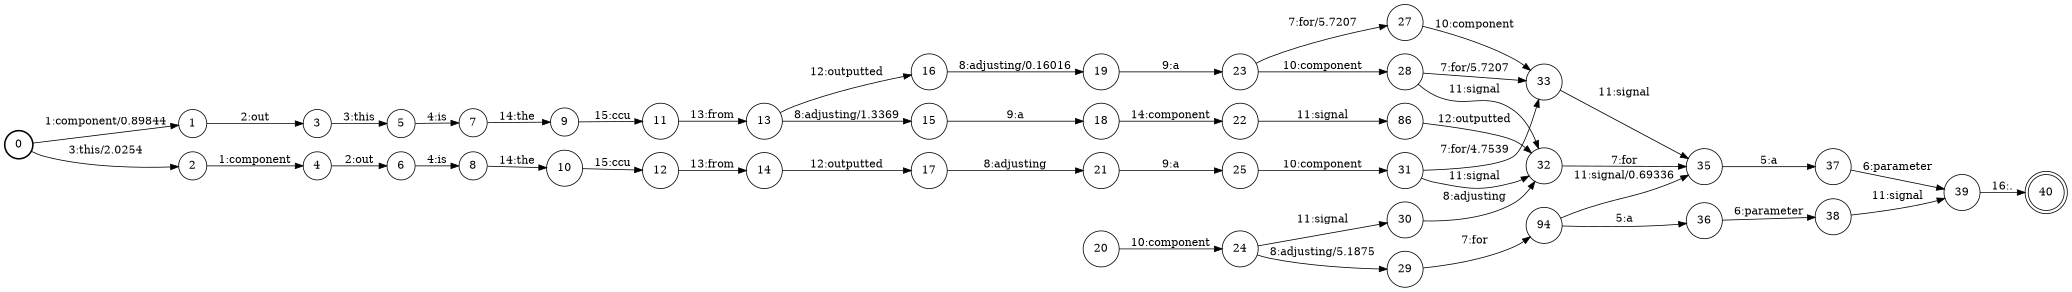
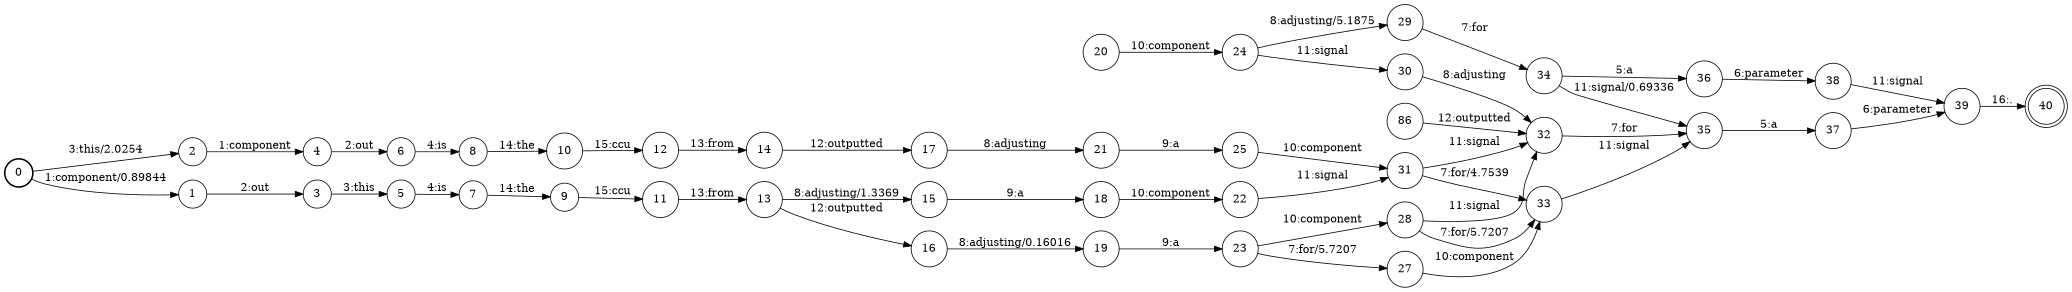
  digraph {
    nodesep=0.25
    rankdir=LR
    ranksep=0.4
    node [fontsize=14 shape=circle style=solid]
    edge [fontsize=14]
    n1 [label=0 style=bold]
    n2 [label=1]
    n3 [label=2]
    n4 [label=3]
    n5 [label=4]
    n6 [label=5]
    n7 [label=6]
    n8 [label=7]
    n9 [label=8]
    n10 [label=9]
    n11 [label=10]
    n12 [label=11]
    n13 [label=12]
    n14 [label=13]
    n15 [label=14]
    n16 [label=15]
    n17 [label=16]
    n18 [label=17]
    n19 [label=18]
    n20 [label=19]
    n21 [label=21]
    n22 [label=22]
    n23 [label=23]
    n24 [label=20]
    n25 [label=24]
    n26 [label=25]
    n27 [label=86]
    n28 [label=28]
    n29 [label=27]
    n30 [label=29]
    n31 [label=30]
    n32 [label=31]
    n33 [label=32]
    n34 [label=33]
-   n35 [label=94]
+   n35 [label=34]
    n36 [label=35]
    n37 [label=36]
    n38 [label=37]
    n39 [label=38]
    n40 [label=39]
    n41 [label=40 shape=doublecircle]
    n1 -> n2 [label="1:component/0.89844"]
    n1 -> n3 [label="3:this/2.0254"]
    n2 -> n4 [label="2:out"]
    n3 -> n5 [label="1:component"]
    n4 -> n6 [label="3:this"]
    n5 -> n7 [label="2:out"]
    n6 -> n8 [label="4:is"]
    n7 -> n9 [label="4:is"]
    n8 -> n10 [label="14:the"]
    n9 -> n11 [label="14:the"]
    n10 -> n12 [label="15:ccu"]
    n11 -> n13 [label="15:ccu"]
    n12 -> n14 [label="13:from"]
    n13 -> n15 [label="13:from"]
    n14 -> n16 [label="8:adjusting/1.3369"]
    n14 -> n17 [label="12:outputted"]
    n15 -> n18 [label="12:outputted"]
    n16 -> n19 [label="9:a"]
    n17 -> n20 [label="8:adjusting/0.16016"]
    n18 -> n21 [label="8:adjusting"]
-   n19 -> n22 [label="14:component"]
+   n19 -> n22 [label="10:component"]
    n20 -> n23 [label="9:a"]
    n21 -> n26 [label="9:a"]
-   n22 -> n27 [label="11:signal"]
+   n22 -> n32 [label="11:signal"]
    n23 -> n28 [label="10:component"]
    n23 -> n29 [label="7:for/5.7207"]
    n24 -> n25 [label="10:component"]
    n25 -> n30 [label="8:adjusting/5.1875"]
    n25 -> n31 [label="11:signal"]
    n26 -> n32 [label="10:component"]
    n27 -> n33 [label="12:outputted"]
    n28 -> n33 [label="11:signal"]
    n28 -> n34 [label="7:for/5.7207"]
    n29 -> n34 [label="10:component"]
    n30 -> n35 [label="7:for"]
    n31 -> n33 [label="8:adjusting"]
    n32 -> n33 [label="11:signal"]
    n32 -> n34 [label="7:for/4.7539"]
    n33 -> n36 [label="7:for"]
    n34 -> n36 [label="11:signal"]
    n35 -> n36 [label="11:signal/0.69336"]
    n35 -> n37 [label="5:a"]
    n36 -> n38 [label="5:a"]
    n37 -> n39 [label="6:parameter"]
    n38 -> n40 [label="6:parameter"]
    n39 -> n40 [label="11:signal"]
    n40 -> n41 [label="16:."]
  }
